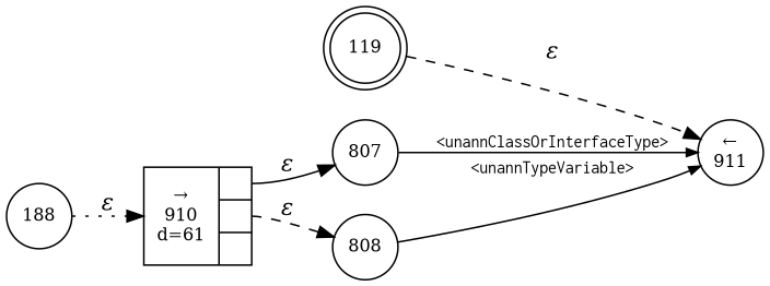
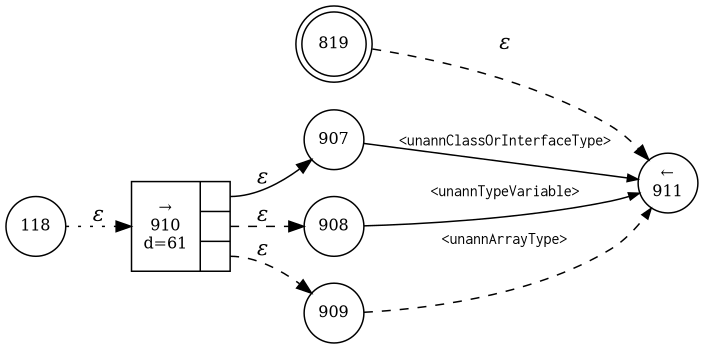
  digraph {
    rankdir=LR
    node [fixedsize=true fontsize=11 shape=circle peripheries=1]
    edge [fontname="Times-Italic" style=dashed]
-   n1 [label=119 shape=doublecircle width=.6 peripheries=""]
+   n1 [label=819 shape=doublecircle width=.6 peripheries=""]
    n2 [label="&larr;\n911" width=.55]
-   n3 [label=188 width=.55]
+   n3 [label=118 width=.55]
    n4 [fixedsize=false label="{&rarr;\n910\nd=61|{<p0>|<p1>|<p2>}}" shape=record]
-   n5 [label=807 width=.55]
-   n6 [label=808 width=.55]
+   n5 [label=907 width=.55]
+   n6 [label=908 width=.55]
+   n7 [label=909 width=.55]
    n1 -> n2 [label="&epsilon;"]
    n3 -> n4 [label="&epsilon;" style=dotted]
    n4 -> n5 [label="&epsilon;" style=solid tailport=p0]
    n4 -> n6 [label="&epsilon;" tailport=p1]
+   n4 -> n7 [label="&epsilon;" tailport=p2]
    n5 -> n2 [arrowhead=normal arrowsize=.7 fontname=Courier fontsize=11 label="<unannClassOrInterfaceType>" style=solid]
    n6 -> n2 [arrowhead=normal arrowsize=.7 fontname=Courier fontsize=11 label="<unannTypeVariable>" style=solid]
+   n7 -> n2 [arrowhead=normal arrowsize=.7 fontname=Courier fontsize=11 label="<unannArrayType>"]
  }
